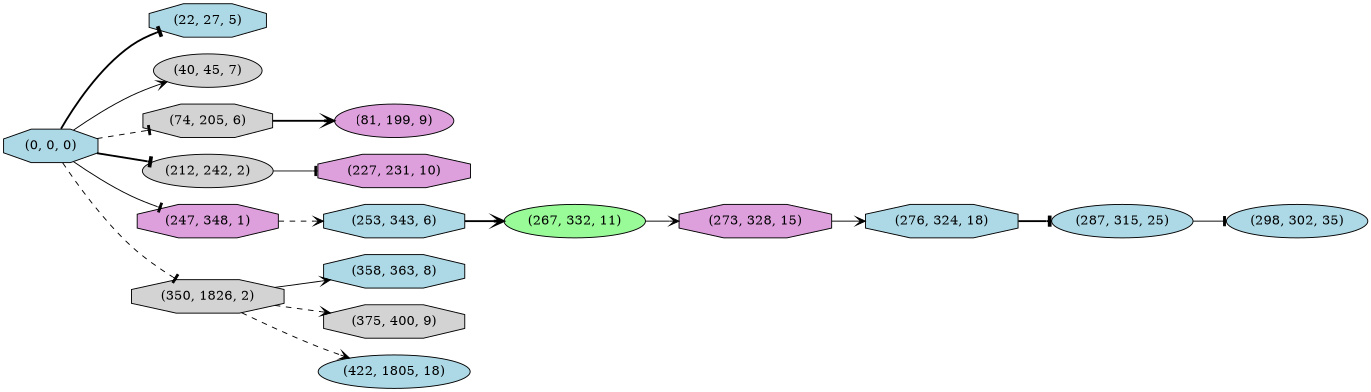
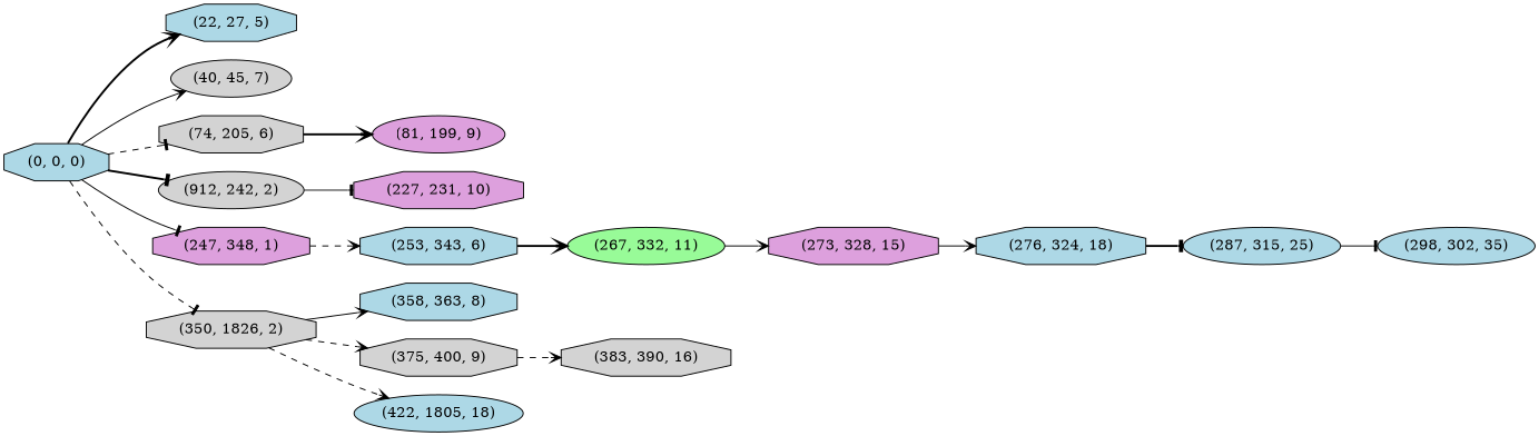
  digraph {
    rankdir=LR
    node [fillcolor=lightblue shape=octagon style=filled]
    edge [arrowhead=vee style=solid]
    "(0, 0, 0)"
    "(22, 27, 5)"
    "(40, 45, 7)" [fillcolor=lightgrey shape=ellipse]
    "(74, 205, 6)" [fillcolor=lightgrey]
-   "(212, 242, 2)" [fillcolor=lightgrey shape=ellipse]
+   "(212, 242, 2)" [fillcolor=lightgrey shape=ellipse label="(912, 242, 2)"]
    "(247, 348, 1)" [fillcolor=plum]
    "(350, 1826, 2)" [fillcolor=lightgrey]
    "(81, 199, 9)" [fillcolor=plum shape=ellipse]
    "(227, 231, 10)" [fillcolor=plum]
    "(253, 343, 6)"
    "(358, 363, 8)"
    "(375, 400, 9)" [fillcolor=lightgrey]
    "(422, 1805, 18)" [shape=ellipse]
    "(267, 332, 11)" [fillcolor=palegreen shape=ellipse]
    "(273, 328, 15)" [fillcolor=plum]
    "(276, 324, 18)"
    "(287, 315, 25)" [shape=ellipse]
    "(298, 302, 35)" [shape=ellipse]
-   "(0, 0, 0)" -> "(22, 27, 5)" [arrowhead=tee style=bold]
+   "(383, 390, 16)" [fillcolor=lightgrey]
+   "(0, 0, 0)" -> "(22, 27, 5)" [style=bold]
    "(0, 0, 0)" -> "(40, 45, 7)"
    "(0, 0, 0)" -> "(74, 205, 6)" [arrowhead=tee style=dashed]
    "(0, 0, 0)" -> "(212, 242, 2)" [arrowhead=tee style=bold]
    "(0, 0, 0)" -> "(247, 348, 1)" [arrowhead=tee]
    "(0, 0, 0)" -> "(350, 1826, 2)" [arrowhead=tee style=dashed]
    "(74, 205, 6)" -> "(81, 199, 9)" [style=bold]
    "(212, 242, 2)" -> "(227, 231, 10)" [arrowhead=tee]
    "(247, 348, 1)" -> "(253, 343, 6)" [style=dashed]
    "(350, 1826, 2)" -> "(358, 363, 8)"
    "(350, 1826, 2)" -> "(375, 400, 9)" [style=dashed]
    "(350, 1826, 2)" -> "(422, 1805, 18)" [style=dashed]
    "(253, 343, 6)" -> "(267, 332, 11)" [style=bold]
+   "(375, 400, 9)" -> "(383, 390, 16)" [style=dashed]
    "(267, 332, 11)" -> "(273, 328, 15)"
    "(273, 328, 15)" -> "(276, 324, 18)"
    "(276, 324, 18)" -> "(287, 315, 25)" [arrowhead=tee style=bold]
    "(287, 315, 25)" -> "(298, 302, 35)" [arrowhead=tee]
  }
